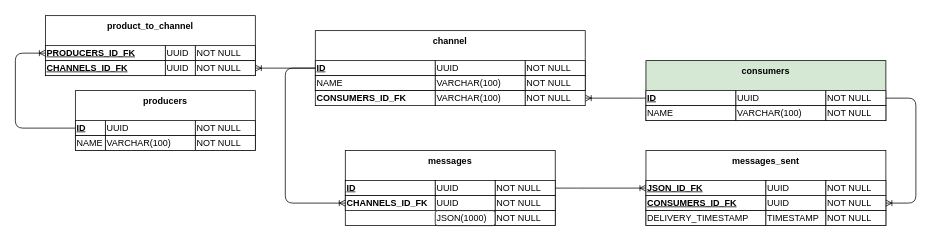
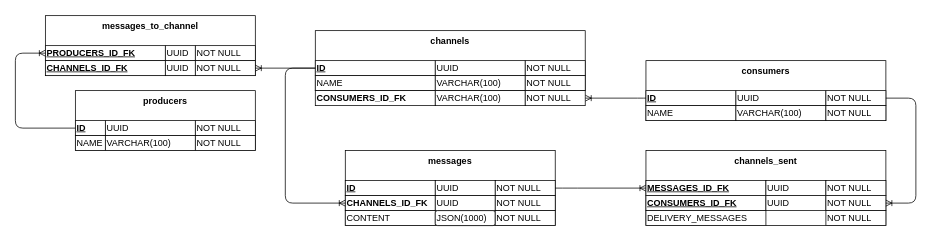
  <mxCell id="0" />
  <mxCell id="1" parent="0" />
- <mxCell id="2" value="channel" style="rounded=0;whiteSpace=wrap;html=1;fontStyle=1;verticalAlign=top;" parent="1" vertex="1"><mxGeometry x="420" y="40" width="360" height="80" as="geometry" /></mxCell>
+ <mxCell id="2" value="channels" style="rounded=0;whiteSpace=wrap;html=1;fontStyle=1;verticalAlign=top;" parent="1" vertex="1"><mxGeometry x="420" y="40" width="360" height="80" as="geometry" /></mxCell>
  <mxCell id="3" value="ID" style="rounded=0;whiteSpace=wrap;html=1;align=left;fontStyle=5" parent="1" vertex="1"><mxGeometry x="420" y="80" width="160" height="20" as="geometry" /></mxCell>
  <mxCell id="4" value="NAME" style="rounded=0;whiteSpace=wrap;html=1;align=left;" parent="1" vertex="1"><mxGeometry x="420" y="100" width="160" height="20" as="geometry" /></mxCell>
  <mxCell id="5" value="UUID" style="rounded=0;whiteSpace=wrap;html=1;align=left;" parent="1" vertex="1"><mxGeometry x="580" y="80" width="120" height="20" as="geometry" /></mxCell>
  <mxCell id="6" value="VARCHAR(100)" style="rounded=0;whiteSpace=wrap;html=1;align=left;" parent="1" vertex="1"><mxGeometry x="580" y="100" width="120" height="20" as="geometry" /></mxCell>
  <mxCell id="7" value="NOT NULL" style="rounded=0;whiteSpace=wrap;html=1;align=left;" parent="1" vertex="1"><mxGeometry x="700" y="80" width="80" height="20" as="geometry" /></mxCell>
  <mxCell id="8" value="NOT NULL" style="rounded=0;whiteSpace=wrap;html=1;align=left;" parent="1" vertex="1"><mxGeometry x="700" y="100" width="80" height="20" as="geometry" /></mxCell>
  <mxCell id="9" value="producers" style="rounded=0;whiteSpace=wrap;html=1;fontStyle=1;verticalAlign=top;" parent="1" vertex="1"><mxGeometry x="100" y="120" width="240" height="80" as="geometry" /></mxCell>
  <mxCell id="10" value="ID" style="rounded=0;whiteSpace=wrap;html=1;align=left;fontStyle=5" parent="1" vertex="1"><mxGeometry x="100" y="160" width="40" height="20" as="geometry" /></mxCell>
  <mxCell id="11" value="NAME" style="rounded=0;whiteSpace=wrap;html=1;align=left;" parent="1" vertex="1"><mxGeometry x="100" y="180" width="40" height="20" as="geometry" /></mxCell>
  <mxCell id="12" value="UUID" style="rounded=0;whiteSpace=wrap;html=1;align=left;" parent="1" vertex="1"><mxGeometry x="140" y="160" width="120" height="20" as="geometry" /></mxCell>
  <mxCell id="13" value="VARCHAR(100)" style="rounded=0;whiteSpace=wrap;html=1;align=left;" parent="1" vertex="1"><mxGeometry x="140" y="180" width="120" height="20" as="geometry" /></mxCell>
  <mxCell id="14" value="NOT NULL" style="rounded=0;whiteSpace=wrap;html=1;align=left;" parent="1" vertex="1"><mxGeometry x="260" y="160" width="80" height="20" as="geometry" /></mxCell>
  <mxCell id="15" value="NOT NULL" style="rounded=0;whiteSpace=wrap;html=1;align=left;" parent="1" vertex="1"><mxGeometry x="260" y="180" width="80" height="20" as="geometry" /></mxCell>
- <mxCell id="16" value="consumers" style="rounded=0;whiteSpace=wrap;html=1;fontStyle=1;verticalAlign=top;fillColor=#d5e8d4;" parent="1" vertex="1"><mxGeometry x="861" y="80" width="320" height="80" as="geometry" /></mxCell>
+ <mxCell id="16" value="consumers" style="rounded=0;whiteSpace=wrap;html=1;fontStyle=1;verticalAlign=top;" parent="1" vertex="1"><mxGeometry x="861" y="80" width="320" height="80" as="geometry" /></mxCell>
  <mxCell id="17" value="ID" style="rounded=0;whiteSpace=wrap;html=1;align=left;fontStyle=5" parent="1" vertex="1"><mxGeometry x="861" y="120" width="120" height="20" as="geometry" /></mxCell>
  <mxCell id="18" value="NAME" style="rounded=0;whiteSpace=wrap;html=1;align=left;" parent="1" vertex="1"><mxGeometry x="861" y="140" width="120" height="20" as="geometry" /></mxCell>
  <mxCell id="19" value="UUID" style="rounded=0;whiteSpace=wrap;html=1;align=left;" parent="1" vertex="1"><mxGeometry x="981" y="120" width="120" height="20" as="geometry" /></mxCell>
  <mxCell id="20" value="VARCHAR(100)" style="rounded=0;whiteSpace=wrap;html=1;align=left;" parent="1" vertex="1"><mxGeometry x="981" y="140" width="120" height="20" as="geometry" /></mxCell>
  <mxCell id="21" value="NOT NULL" style="rounded=0;whiteSpace=wrap;html=1;align=left;" parent="1" vertex="1"><mxGeometry x="1101" y="120" width="80" height="20" as="geometry" /></mxCell>
  <mxCell id="22" value="NOT NULL" style="rounded=0;whiteSpace=wrap;html=1;align=left;" parent="1" vertex="1"><mxGeometry x="1101" y="140" width="80" height="20" as="geometry" /></mxCell>
  <mxCell id="23" value="messages" style="rounded=0;whiteSpace=wrap;html=1;fontStyle=1;verticalAlign=top;" parent="1" vertex="1"><mxGeometry x="460" y="200" width="280" height="100" as="geometry" /></mxCell>
  <mxCell id="24" value="ID" style="rounded=0;whiteSpace=wrap;html=1;align=left;fontStyle=5" parent="1" vertex="1"><mxGeometry x="460" y="240" width="120" height="20" as="geometry" /></mxCell>
  <mxCell id="25" value="UUID" style="rounded=0;whiteSpace=wrap;html=1;align=left;" parent="1" vertex="1"><mxGeometry x="580" y="240" width="80" height="20" as="geometry" /></mxCell>
  <mxCell id="26" value="NOT NULL" style="rounded=0;whiteSpace=wrap;html=1;align=left;" parent="1" vertex="1"><mxGeometry x="660" y="240" width="80" height="20" as="geometry" /></mxCell>
  <mxCell id="27" value="CHANNELS_ID_FK" style="rounded=0;whiteSpace=wrap;html=1;align=left;fontStyle=1" parent="1" vertex="1"><mxGeometry x="460" y="260" width="120" height="20" as="geometry" /></mxCell>
  <mxCell id="28" value="UUID" style="rounded=0;whiteSpace=wrap;html=1;align=left;" parent="1" vertex="1"><mxGeometry x="580" y="260" width="80" height="20" as="geometry" /></mxCell>
  <mxCell id="29" value="NOT NULL" style="rounded=0;whiteSpace=wrap;html=1;align=left;" parent="1" vertex="1"><mxGeometry x="660" y="260" width="80" height="20" as="geometry" /></mxCell>
  <mxCell id="30" value="" style="edgeStyle=orthogonalEdgeStyle;fontSize=12;html=1;endArrow=ERoneToMany;" parent="1" source="3" target="27" edge="1"><mxGeometry width="100" height="100" relative="1" as="geometry"><mxPoint x="450" y="170" as="sourcePoint" /><mxPoint x="800" y="210" as="targetPoint" /><Array as="points"><mxPoint x="380" y="90" /><mxPoint x="380" y="270" /></Array></mxGeometry></mxCell>
- <mxCell id="31" value="messages_sent" style="rounded=0;whiteSpace=wrap;html=1;fontStyle=1;verticalAlign=top;" parent="1" vertex="1"><mxGeometry x="861" y="200" width="320" height="100" as="geometry" /></mxCell>
+ <mxCell id="31" value="channels_sent" style="rounded=0;whiteSpace=wrap;html=1;fontStyle=1;verticalAlign=top;" parent="1" vertex="1"><mxGeometry x="861" y="200" width="320" height="100" as="geometry" /></mxCell>
  <mxCell id="32" value="CONSUMERS_ID_FK" style="rounded=0;whiteSpace=wrap;html=1;align=left;fontStyle=5" parent="1" vertex="1"><mxGeometry x="861" y="260" width="160" height="20" as="geometry" /></mxCell>
  <mxCell id="33" value="UUID" style="rounded=0;whiteSpace=wrap;html=1;align=left;" parent="1" vertex="1"><mxGeometry x="1021" y="260" width="80" height="20" as="geometry" /></mxCell>
  <mxCell id="34" value="NOT NULL" style="rounded=0;whiteSpace=wrap;html=1;align=left;" parent="1" vertex="1"><mxGeometry x="1101" y="260" width="80" height="20" as="geometry" /></mxCell>
  <mxCell id="35" value="" style="edgeStyle=orthogonalEdgeStyle;fontSize=12;html=1;endArrow=ERoneToMany;" parent="1" source="26" target="36" edge="1"><mxGeometry width="100" height="100" relative="1" as="geometry"><mxPoint x="730" y="360" as="sourcePoint" /><mxPoint x="830" y="260" as="targetPoint" /><Array as="points"><mxPoint x="760" y="250" /><mxPoint x="760" y="250" /></Array></mxGeometry></mxCell>
- <mxCell id="36" value="JSON_ID_FK" style="rounded=0;whiteSpace=wrap;html=1;align=left;fontStyle=5" parent="1" vertex="1"><mxGeometry x="861" y="240" width="160" height="20" as="geometry" /></mxCell>
+ <mxCell id="36" value="MESSAGES_ID_FK" style="rounded=0;whiteSpace=wrap;html=1;align=left;fontStyle=5" parent="1" vertex="1"><mxGeometry x="861" y="240" width="160" height="20" as="geometry" /></mxCell>
  <mxCell id="37" value="UUID" style="rounded=0;whiteSpace=wrap;html=1;align=left;" parent="1" vertex="1"><mxGeometry x="1021" y="240" width="80" height="20" as="geometry" /></mxCell>
  <mxCell id="38" value="NOT NULL" style="rounded=0;whiteSpace=wrap;html=1;align=left;" parent="1" vertex="1"><mxGeometry x="1101" y="240" width="80" height="20" as="geometry" /></mxCell>
  <mxCell id="39" value="" style="edgeStyle=orthogonalEdgeStyle;fontSize=12;html=1;endArrow=ERoneToMany;" parent="1" source="21" target="34" edge="1"><mxGeometry width="100" height="100" relative="1" as="geometry"><mxPoint x="921" y="350" as="sourcePoint" /><mxPoint x="1151" y="520" as="targetPoint" /><Array as="points"><mxPoint x="1221" y="130" /><mxPoint x="1221" y="270" /></Array></mxGeometry></mxCell>
- <mxCell id="40" value="DELIVERY_TIMESTAMP" style="rounded=0;whiteSpace=wrap;html=1;align=left;fontStyle=0" parent="1" vertex="1"><mxGeometry x="861" y="280" width="160" height="20" as="geometry" /></mxCell>
- <mxCell id="41" value="TIMESTAMP" style="rounded=0;whiteSpace=wrap;html=1;align=left;" parent="1" vertex="1"><mxGeometry x="1021" y="280" width="80" height="20" as="geometry" /></mxCell>
+ <mxCell id="40" value="DELIVERY_MESSAGES" style="rounded=0;whiteSpace=wrap;html=1;align=left;fontStyle=0" parent="1" vertex="1"><mxGeometry x="861" y="280" width="160" height="20" as="geometry" /></mxCell>
  <mxCell id="42" value="NOT NULL" style="rounded=0;whiteSpace=wrap;html=1;align=left;" parent="1" vertex="1"><mxGeometry x="1101" y="280" width="80" height="20" as="geometry" /></mxCell>
+ <mxCell id="43" value="CONTENT" style="rounded=0;whiteSpace=wrap;html=1;align=left;fontStyle=0" parent="1" vertex="1"><mxGeometry x="460" y="280" width="120" height="20" as="geometry" /></mxCell>
  <mxCell id="44" value="JSON(1000)" style="whiteSpace=wrap;html=1;align=left;rounded=1;" parent="1" vertex="1"><mxGeometry x="580" y="280" width="80" height="20" as="geometry" /></mxCell>
  <mxCell id="45" value="NOT NULL" style="rounded=0;whiteSpace=wrap;html=1;align=left;" parent="1" vertex="1"><mxGeometry x="660" y="280" width="80" height="20" as="geometry" /></mxCell>
- <mxCell id="46" value="product_to_channel" style="rounded=0;whiteSpace=wrap;html=1;fontStyle=1;verticalAlign=top;" parent="1" vertex="1"><mxGeometry x="60" y="20" width="280" height="80" as="geometry" /></mxCell>
+ <mxCell id="46" value="messages_to_channel" style="rounded=0;whiteSpace=wrap;html=1;fontStyle=1;verticalAlign=top;" parent="1" vertex="1"><mxGeometry x="60" y="20" width="280" height="80" as="geometry" /></mxCell>
  <mxCell id="47" value="PRODUCERS_ID_FK" style="rounded=0;whiteSpace=wrap;html=1;align=left;fontStyle=5" parent="1" vertex="1"><mxGeometry x="60" y="60" width="160" height="20" as="geometry" /></mxCell>
  <mxCell id="48" value="UUID" style="rounded=0;whiteSpace=wrap;html=1;align=left;" parent="1" vertex="1"><mxGeometry x="220" y="60" width="40" height="20" as="geometry" /></mxCell>
  <mxCell id="49" style="edgeStyle=none;html=1;" parent="1" source="50" target="46" edge="1"><mxGeometry relative="1" as="geometry" /></mxCell>
  <mxCell id="50" value="NOT NULL" style="rounded=0;whiteSpace=wrap;html=1;align=left;" parent="1" vertex="1"><mxGeometry x="260" y="60" width="80" height="20" as="geometry" /></mxCell>
  <mxCell id="51" value="CHANNELS_ID_FK" style="rounded=0;whiteSpace=wrap;html=1;align=left;fontStyle=5" parent="1" vertex="1"><mxGeometry x="60" y="80" width="160" height="20" as="geometry" /></mxCell>
  <mxCell id="52" value="UUID" style="rounded=0;whiteSpace=wrap;html=1;align=left;" parent="1" vertex="1"><mxGeometry x="220" y="80" width="40" height="20" as="geometry" /></mxCell>
  <mxCell id="53" value="NOT NULL" style="rounded=0;whiteSpace=wrap;html=1;align=left;" parent="1" vertex="1"><mxGeometry x="260" y="80" width="80" height="20" as="geometry" /></mxCell>
  <mxCell id="54" value="" style="edgeStyle=orthogonalEdgeStyle;fontSize=12;html=1;endArrow=ERoneToMany;" parent="1" source="3" target="53" edge="1"><mxGeometry width="100" height="100" relative="1" as="geometry"><mxPoint x="330" y="170" as="sourcePoint" /><mxPoint x="820" y="180" as="targetPoint" /></mxGeometry></mxCell>
  <mxCell id="55" value="" style="edgeStyle=orthogonalEdgeStyle;fontSize=12;html=1;endArrow=ERoneToMany;" parent="1" source="10" target="47" edge="1"><mxGeometry width="100" height="100" relative="1" as="geometry"><mxPoint x="50" y="210" as="sourcePoint" /><mxPoint x="30" y="40" as="targetPoint" /><Array as="points"><mxPoint x="20" y="170" /><mxPoint x="20" y="70" /></Array></mxGeometry></mxCell>
  <mxCell id="56" value="" style="edgeStyle=orthogonalEdgeStyle;fontSize=12;html=1;endArrow=ERoneToMany;" parent="1" source="17" target="59" edge="1"><mxGeometry width="100" height="100" relative="1" as="geometry"><mxPoint x="861" y="90" as="sourcePoint" /><mxPoint x="860" y="350" as="targetPoint" /><Array as="points"><mxPoint x="860" y="130" /><mxPoint x="860" y="130" /></Array></mxGeometry></mxCell>
  <mxCell id="57" value="CONSUMERS_ID_FK" style="rounded=0;whiteSpace=wrap;html=1;align=left;fontStyle=1" vertex="1" parent="1"><mxGeometry x="420" y="120" width="160" height="20" as="geometry" /></mxCell>
  <mxCell id="58" value="VARCHAR(100)" style="rounded=0;whiteSpace=wrap;html=1;align=left;" vertex="1" parent="1"><mxGeometry x="580" y="120" width="120" height="20" as="geometry" /></mxCell>
  <mxCell id="59" value="NOT NULL" style="rounded=0;whiteSpace=wrap;html=1;align=left;" vertex="1" parent="1"><mxGeometry x="700" y="120" width="80" height="20" as="geometry" /></mxCell>
